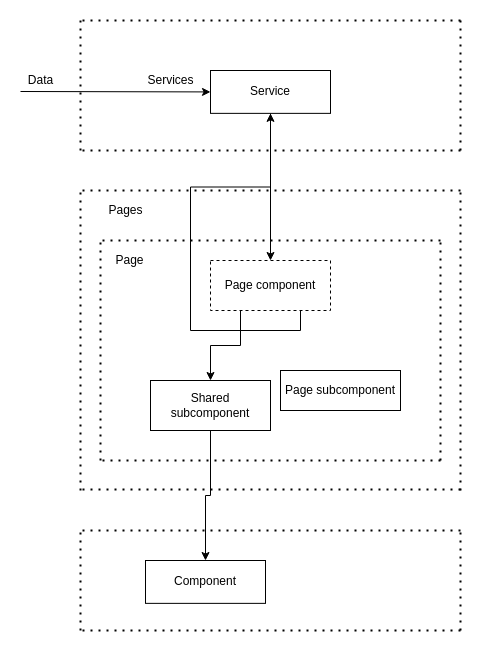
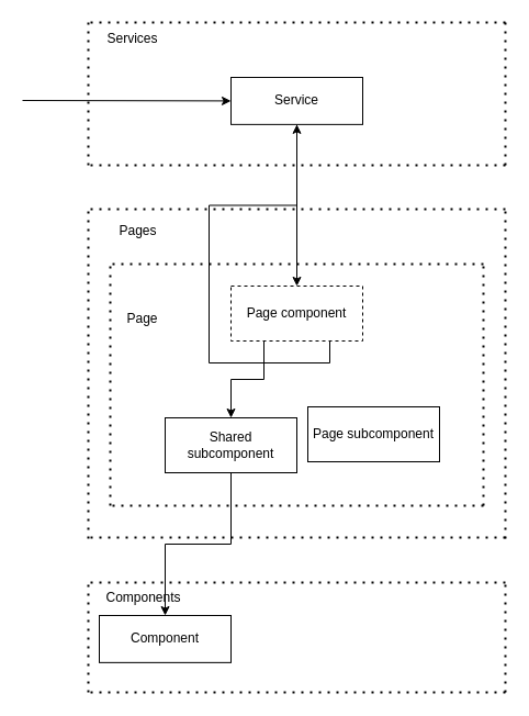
  <mxCell id="0" />
  <mxCell id="1" parent="0" />
  <mxCell id="2" value="" style="group;container=1;" vertex="1" connectable="0" parent="1"><mxGeometry x="80" y="190" width="380" height="420" as="geometry"><mxRectangle x="190" y="300" width="50" height="40" as="alternateBounds" /></mxGeometry></mxCell>
  <mxCell id="3" value="" style="group" vertex="1" connectable="0" parent="2"><mxGeometry width="380" height="280" as="geometry" /></mxCell>
  <mxCell id="4" value="" style="endArrow=none;dashed=1;html=1;dashPattern=1 3;strokeWidth=2;" edge="1" parent="3"><mxGeometry width="50" height="50" relative="1" as="geometry"><mxPoint y="300" as="sourcePoint" /><mxPoint as="targetPoint" /></mxGeometry></mxCell>
  <mxCell id="5" value="" style="endArrow=none;dashed=1;html=1;dashPattern=1 3;strokeWidth=2;" edge="1" parent="3"><mxGeometry width="50" height="50" relative="1" as="geometry"><mxPoint x="380" as="sourcePoint" /><mxPoint as="targetPoint" /></mxGeometry></mxCell>
  <mxCell id="6" value="" style="endArrow=none;dashed=1;html=1;dashPattern=1 3;strokeWidth=2;" edge="1" parent="3"><mxGeometry width="50" height="50" relative="1" as="geometry"><mxPoint x="380" y="300" as="sourcePoint" /><mxPoint x="380" as="targetPoint" /></mxGeometry></mxCell>
  <mxCell id="7" value="Pages" style="text;html=1;align=center;verticalAlign=middle;resizable=0;points=[];autosize=1;strokeColor=none;" vertex="1" parent="3"><mxGeometry x="20" y="10" width="50" height="20" as="geometry" /></mxCell>
  <mxCell id="8" value="" style="group" vertex="1" connectable="0" parent="3"><mxGeometry x="20" y="50" width="340" height="200" as="geometry" /></mxCell>
  <mxCell id="9" value="" style="endArrow=none;dashed=1;html=1;dashPattern=1 3;strokeWidth=2;" edge="1" parent="8"><mxGeometry width="50" height="50" relative="1" as="geometry"><mxPoint y="220" as="sourcePoint" /><mxPoint as="targetPoint" /></mxGeometry></mxCell>
  <mxCell id="10" value="" style="endArrow=none;dashed=1;html=1;dashPattern=1 3;strokeWidth=2;" edge="1" parent="8"><mxGeometry width="50" height="50" relative="1" as="geometry"><mxPoint x="340.0" as="sourcePoint" /><mxPoint as="targetPoint" /></mxGeometry></mxCell>
  <mxCell id="11" value="" style="endArrow=none;dashed=1;html=1;dashPattern=1 3;strokeWidth=2;" edge="1" parent="8"><mxGeometry width="50" height="50" relative="1" as="geometry"><mxPoint x="340" y="220" as="sourcePoint" /><mxPoint x="340.0" as="targetPoint" /></mxGeometry></mxCell>
- <mxCell id="12" value="Page" style="text;html=1;align=center;verticalAlign=middle;resizable=0;points=[];autosize=1;strokeColor=none;" vertex="1" parent="8"><mxGeometry x="8.947" y="10.004" width="40" height="20" as="geometry" /></mxCell>
+ <mxCell id="12" value="Page" style="text;html=1;align=center;verticalAlign=middle;resizable=0;points=[];autosize=1;strokeColor=none;" vertex="1" parent="8"><mxGeometry x="8.947" y="40.004" width="40" height="20" as="geometry" /></mxCell>
  <mxCell id="13" style="edgeStyle=orthogonalEdgeStyle;rounded=0;orthogonalLoop=1;jettySize=auto;html=1;exitX=0.75;exitY=1;exitDx=0;exitDy=0;" edge="1" parent="8" source="15" target="36"><mxGeometry relative="1" as="geometry" /></mxCell>
  <mxCell id="14" style="edgeStyle=orthogonalEdgeStyle;rounded=0;orthogonalLoop=1;jettySize=auto;html=1;exitX=0.25;exitY=1;exitDx=0;exitDy=0;" edge="1" parent="8" source="15" target="16"><mxGeometry relative="1" as="geometry" /></mxCell>
  <mxCell id="15" value="Page component" style="whiteSpace=wrap;html=1;dashed=1;" vertex="1" parent="8"><mxGeometry x="110" y="20" width="120" height="50" as="geometry" /></mxCell>
  <mxCell id="16" value="Shared subcomponent" style="whiteSpace=wrap;html=1;" vertex="1" parent="8"><mxGeometry x="50" y="140" width="120" height="50" as="geometry" /></mxCell>
- <mxCell id="17" value="Page subcomponent" style="whiteSpace=wrap;html=1;" vertex="1" parent="8"><mxGeometry x="180" y="130" width="120" height="40" as="geometry" /></mxCell>
+ <mxCell id="17" value="Page subcomponent" style="whiteSpace=wrap;html=1;" vertex="1" parent="8"><mxGeometry x="180" y="130" width="120" height="50" as="geometry" /></mxCell>
  <mxCell id="18" value="" style="endArrow=none;dashed=1;html=1;dashPattern=1 3;strokeWidth=2;" edge="1" parent="3"><mxGeometry width="50" height="50" relative="1" as="geometry"><mxPoint x="360.0" y="270" as="sourcePoint" /><mxPoint x="20" y="270" as="targetPoint" /></mxGeometry></mxCell>
  <mxCell id="19" style="edgeStyle=orthogonalEdgeStyle;rounded=0;orthogonalLoop=1;jettySize=auto;html=1;exitX=0.5;exitY=1;exitDx=0;exitDy=0;entryX=0.5;entryY=0;entryDx=0;entryDy=0;" edge="1" parent="2" source="16" target="26"><mxGeometry relative="1" as="geometry"><mxPoint x="570" y="220" as="targetPoint" /></mxGeometry></mxCell>
  <mxCell id="20" value="" style="group" vertex="1" connectable="0" parent="2"><mxGeometry y="340" width="380" height="100" as="geometry" /></mxCell>
  <mxCell id="21" value="" style="endArrow=none;dashed=1;html=1;dashPattern=1 3;strokeWidth=2;" edge="1" parent="20"><mxGeometry width="50" height="50" relative="1" as="geometry"><mxPoint y="100" as="sourcePoint" /><mxPoint as="targetPoint" /></mxGeometry></mxCell>
  <mxCell id="22" value="" style="endArrow=none;dashed=1;html=1;dashPattern=1 3;strokeWidth=2;" edge="1" parent="20"><mxGeometry width="50" height="50" relative="1" as="geometry"><mxPoint x="380" as="sourcePoint" /><mxPoint as="targetPoint" /></mxGeometry></mxCell>
  <mxCell id="23" value="" style="endArrow=none;dashed=1;html=1;dashPattern=1 3;strokeWidth=2;" edge="1" parent="20"><mxGeometry width="50" height="50" relative="1" as="geometry"><mxPoint x="380" y="100" as="sourcePoint" /><mxPoint x="380" as="targetPoint" /></mxGeometry></mxCell>
  <mxCell id="24" value="" style="endArrow=none;dashed=1;html=1;dashPattern=1 3;strokeWidth=2;" edge="1" parent="20"><mxGeometry width="50" height="50" relative="1" as="geometry"><mxPoint x="380" y="100" as="sourcePoint" /><mxPoint y="100" as="targetPoint" /></mxGeometry></mxCell>
- <mxCell id="26" value="Component" style="whiteSpace=wrap;html=1;" vertex="1" parent="20"><mxGeometry x="65" y="29.996" width="120" height="42.857" as="geometry" /></mxCell>
+ <mxCell id="25" value="Components" style="text;html=1;align=center;verticalAlign=middle;resizable=0;points=[];autosize=1;strokeColor=none;" vertex="1" parent="20"><mxGeometry x="10" y="3.571" width="80" height="20" as="geometry" /></mxCell>
+ <mxCell id="26" value="Component" style="whiteSpace=wrap;html=1;" vertex="1" parent="20"><mxGeometry x="10" y="29.996" width="120" height="42.857" as="geometry" /></mxCell>
  <mxCell id="27" value="" style="endArrow=none;dashed=1;html=1;dashPattern=1 3;strokeWidth=2;" edge="1" parent="2"><mxGeometry width="50" height="50" relative="1" as="geometry"><mxPoint x="380" y="299" as="sourcePoint" /><mxPoint y="299" as="targetPoint" /></mxGeometry></mxCell>
  <mxCell id="28" style="edgeStyle=orthogonalEdgeStyle;rounded=0;orthogonalLoop=1;jettySize=auto;html=1;entryX=0.5;entryY=0;entryDx=0;entryDy=0;" edge="1" parent="1" target="15"><mxGeometry relative="1" as="geometry"><mxPoint x="270" y="113" as="sourcePoint" /><Array as="points"><mxPoint x="270" y="113" /></Array></mxGeometry></mxCell>
  <mxCell id="29" value="" style="group" vertex="1" connectable="0" parent="1"><mxGeometry x="20" y="20" width="440" height="130" as="geometry" /></mxCell>
  <mxCell id="30" value="" style="group" vertex="1" connectable="0" parent="29"><mxGeometry x="60" width="380" height="130" as="geometry" /></mxCell>
  <mxCell id="31" value="" style="endArrow=none;dashed=1;html=1;dashPattern=1 3;strokeWidth=2;" edge="1" parent="30"><mxGeometry width="50" height="50" relative="1" as="geometry"><mxPoint y="130" as="sourcePoint" /><mxPoint as="targetPoint" /></mxGeometry></mxCell>
  <mxCell id="32" value="" style="endArrow=none;dashed=1;html=1;dashPattern=1 3;strokeWidth=2;" edge="1" parent="30"><mxGeometry width="50" height="50" relative="1" as="geometry"><mxPoint x="380" as="sourcePoint" /><mxPoint as="targetPoint" /></mxGeometry></mxCell>
  <mxCell id="33" value="" style="endArrow=none;dashed=1;html=1;dashPattern=1 3;strokeWidth=2;" edge="1" parent="30"><mxGeometry width="50" height="50" relative="1" as="geometry"><mxPoint x="380" y="130" as="sourcePoint" /><mxPoint x="380" as="targetPoint" /></mxGeometry></mxCell>
  <mxCell id="34" value="" style="endArrow=none;dashed=1;html=1;dashPattern=1 3;strokeWidth=2;" edge="1" parent="30"><mxGeometry width="50" height="50" relative="1" as="geometry"><mxPoint x="380" y="130" as="sourcePoint" /><mxPoint y="130" as="targetPoint" /></mxGeometry></mxCell>
- <mxCell id="35" value="Services" style="text;html=1;align=center;verticalAlign=middle;resizable=0;points=[];autosize=1;strokeColor=none;" vertex="1" parent="30"><mxGeometry x="60" y="49.643" width="60" height="20" as="geometry" /></mxCell>
+ <mxCell id="35" value="Services" style="text;html=1;align=center;verticalAlign=middle;resizable=0;points=[];autosize=1;strokeColor=none;" vertex="1" parent="30"><mxGeometry x="10" y="4.643" width="60" height="20" as="geometry" /></mxCell>
  <mxCell id="36" value="Service" style="whiteSpace=wrap;html=1;" vertex="1" parent="30"><mxGeometry x="130" y="49.996" width="120" height="42.857" as="geometry" /></mxCell>
- <mxCell id="37" value="Data" style="text;html=1;align=center;verticalAlign=middle;resizable=0;points=[];autosize=1;strokeColor=none;" vertex="1" parent="29"><mxGeometry y="50" width="40" height="20" as="geometry" /></mxCell>
  <mxCell id="38" value="" style="endArrow=classic;html=1;entryX=0;entryY=0.5;entryDx=0;entryDy=0;" edge="1" parent="29" target="36"><mxGeometry width="50" height="50" relative="1" as="geometry"><mxPoint y="71" as="sourcePoint" /><mxPoint x="10" y="80" as="targetPoint" /></mxGeometry></mxCell>
